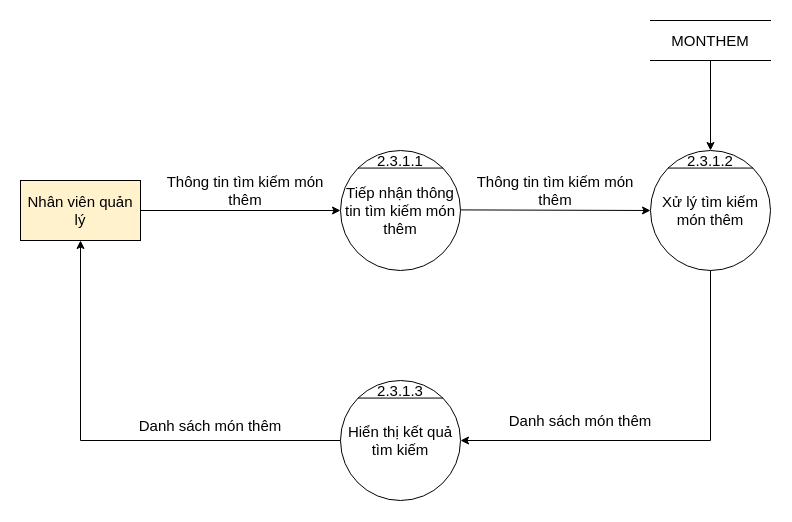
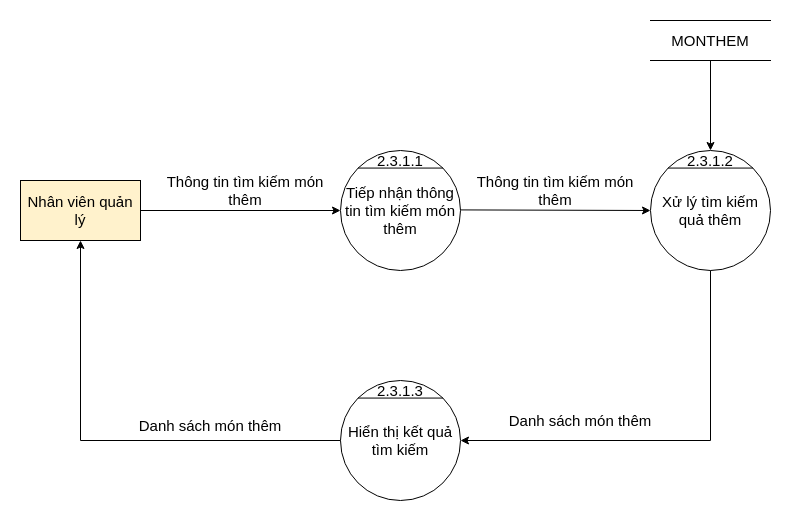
  <mxCell id="0" />
  <mxCell id="1" parent="0" />
  <mxCell id="2" value="Tiếp nhận thông tin tìm kiếm món thêm" style="ellipse;whiteSpace=wrap;html=1;aspect=fixed;fontSize=15;" parent="1" vertex="1"><mxGeometry x="340" y="150" width="120" height="120" as="geometry" /></mxCell>
  <mxCell id="3" value="" style="endArrow=none;html=1;rounded=0;exitX=0;exitY=0;exitDx=0;exitDy=0;entryX=1;entryY=0;entryDx=0;entryDy=0;fontSize=15;" parent="1" source="2" target="2" edge="1"><mxGeometry width="50" height="50" relative="1" as="geometry"><mxPoint x="620" y="190" as="sourcePoint" /><mxPoint x="670" y="140" as="targetPoint" /></mxGeometry></mxCell>
  <mxCell id="4" value="2.3.1.1" style="text;html=1;strokeColor=none;fillColor=none;align=center;verticalAlign=middle;whiteSpace=wrap;rounded=0;fontSize=15;" parent="1" vertex="1"><mxGeometry x="380" y="150" width="40" height="20" as="geometry" /></mxCell>
  <mxCell id="5" value="Nhân viên quản lý" style="rounded=0;whiteSpace=wrap;html=1;fontSize=15;fillColor=#fff2cc;" parent="1" vertex="1"><mxGeometry x="20" y="180" width="120" height="60" as="geometry" /></mxCell>
  <mxCell id="6" value="" style="endArrow=classic;html=1;rounded=0;exitX=1;exitY=0.5;exitDx=0;exitDy=0;entryX=0;entryY=0.5;entryDx=0;entryDy=0;fontSize=15;" parent="1" source="5" target="2" edge="1"><mxGeometry width="50" height="50" relative="1" as="geometry"><mxPoint x="290" y="230" as="sourcePoint" /><mxPoint x="340" y="180" as="targetPoint" /></mxGeometry></mxCell>
  <mxCell id="7" value="" style="endArrow=classic;html=1;rounded=0;exitX=1;exitY=0.5;exitDx=0;exitDy=0;fontSize=15;entryX=0;entryY=0.5;entryDx=0;entryDy=0;" parent="1" target="8" edge="1"><mxGeometry width="50" height="50" relative="1" as="geometry"><mxPoint x="460" y="209.41" as="sourcePoint" /><mxPoint x="580" y="209" as="targetPoint" /></mxGeometry></mxCell>
- <mxCell id="8" value="Xử lý tìm kiếm món thêm" style="ellipse;whiteSpace=wrap;html=1;aspect=fixed;fontSize=15;" parent="1" vertex="1"><mxGeometry x="650" y="150" width="120" height="120" as="geometry" /></mxCell>
+ <mxCell id="8" value="Xử lý tìm kiếm quả thêm" style="ellipse;whiteSpace=wrap;html=1;aspect=fixed;fontSize=15;" parent="1" vertex="1"><mxGeometry x="650" y="150" width="120" height="120" as="geometry" /></mxCell>
  <mxCell id="9" value="" style="endArrow=none;html=1;rounded=0;exitX=0;exitY=0;exitDx=0;exitDy=0;entryX=1;entryY=0;entryDx=0;entryDy=0;fontSize=15;" parent="1" source="8" target="8" edge="1"><mxGeometry width="50" height="50" relative="1" as="geometry"><mxPoint x="870" y="190" as="sourcePoint" /><mxPoint x="920" y="140" as="targetPoint" /></mxGeometry></mxCell>
  <mxCell id="10" value="2.3.1.2" style="text;html=1;strokeColor=none;fillColor=none;align=center;verticalAlign=middle;whiteSpace=wrap;rounded=0;fontSize=15;" parent="1" vertex="1"><mxGeometry x="690" y="150" width="40" height="20" as="geometry" /></mxCell>
  <mxCell id="11" value="Hiển thị kết quả tìm kiếm" style="ellipse;whiteSpace=wrap;html=1;aspect=fixed;fontSize=15;" parent="1" vertex="1"><mxGeometry x="340" y="380" width="120" height="120" as="geometry" /></mxCell>
  <mxCell id="12" value="" style="endArrow=none;html=1;rounded=0;exitX=0;exitY=0;exitDx=0;exitDy=0;entryX=1;entryY=0;entryDx=0;entryDy=0;fontSize=15;" parent="1" source="11" target="11" edge="1"><mxGeometry width="50" height="50" relative="1" as="geometry"><mxPoint x="385" y="610" as="sourcePoint" /><mxPoint x="435" y="560" as="targetPoint" /></mxGeometry></mxCell>
  <mxCell id="13" value="2.3.1.3" style="text;html=1;strokeColor=none;fillColor=none;align=center;verticalAlign=middle;whiteSpace=wrap;rounded=0;fontSize=15;" parent="1" vertex="1"><mxGeometry x="380" y="380" width="40" height="20" as="geometry" /></mxCell>
  <mxCell id="14" value="Thông tin tìm kiếm món thêm" style="text;html=1;strokeColor=none;fillColor=none;align=center;verticalAlign=middle;whiteSpace=wrap;rounded=0;fontSize=15;" parent="1" vertex="1"><mxGeometry x="150" y="170" width="190" height="40" as="geometry" /></mxCell>
  <mxCell id="15" value="Thông tin tìm kiếm món thêm" style="text;html=1;strokeColor=none;fillColor=none;align=center;verticalAlign=middle;whiteSpace=wrap;rounded=0;fontSize=15;" parent="1" vertex="1"><mxGeometry x="460" y="170" width="190" height="40" as="geometry" /></mxCell>
  <mxCell id="16" value="MONTHEM" style="shape=partialRectangle;whiteSpace=wrap;html=1;left=0;right=0;fillColor=none;fontSize=15;" parent="1" vertex="1"><mxGeometry x="650" y="20" width="120" height="40" as="geometry" /></mxCell>
  <mxCell id="17" value="" style="endArrow=classic;html=1;rounded=0;fontSize=15;exitX=0.5;exitY=1;exitDx=0;exitDy=0;" parent="1" source="16" target="8" edge="1"><mxGeometry width="50" height="50" relative="1" as="geometry"><mxPoint x="430" y="310" as="sourcePoint" /><mxPoint x="480" y="260" as="targetPoint" /></mxGeometry></mxCell>
  <mxCell id="18" value="" style="edgeStyle=segmentEdgeStyle;endArrow=classic;html=1;rounded=0;fontSize=15;exitX=0.5;exitY=1;exitDx=0;exitDy=0;entryX=1;entryY=0.5;entryDx=0;entryDy=0;" parent="1" source="8" target="11" edge="1"><mxGeometry width="50" height="50" relative="1" as="geometry"><mxPoint x="430" y="420" as="sourcePoint" /><mxPoint x="480" y="370" as="targetPoint" /><Array as="points"><mxPoint x="710" y="440" /></Array></mxGeometry></mxCell>
  <mxCell id="19" value="Danh sách món thêm" style="text;html=1;strokeColor=none;fillColor=none;align=center;verticalAlign=middle;whiteSpace=wrap;rounded=0;fontSize=15;" parent="1" vertex="1"><mxGeometry x="480" y="400" width="200" height="40" as="geometry" /></mxCell>
  <mxCell id="20" value="" style="edgeStyle=segmentEdgeStyle;endArrow=classic;html=1;rounded=0;fontSize=15;exitX=0;exitY=0.5;exitDx=0;exitDy=0;entryX=0.5;entryY=1;entryDx=0;entryDy=0;" parent="1" source="11" target="5" edge="1"><mxGeometry width="50" height="50" relative="1" as="geometry"><mxPoint x="430" y="520" as="sourcePoint" /><mxPoint x="480" y="470" as="targetPoint" /></mxGeometry></mxCell>
  <mxCell id="21" value="Danh sách món thêm" style="text;html=1;strokeColor=none;fillColor=none;align=center;verticalAlign=middle;whiteSpace=wrap;rounded=0;fontSize=15;" parent="1" vertex="1"><mxGeometry x="110" y="400" width="200" height="50" as="geometry" /></mxCell>
